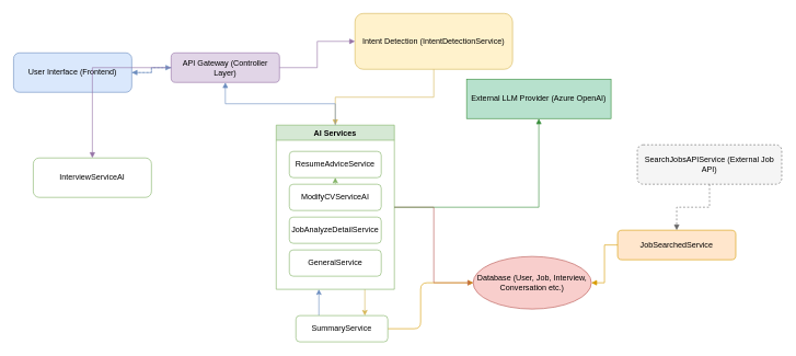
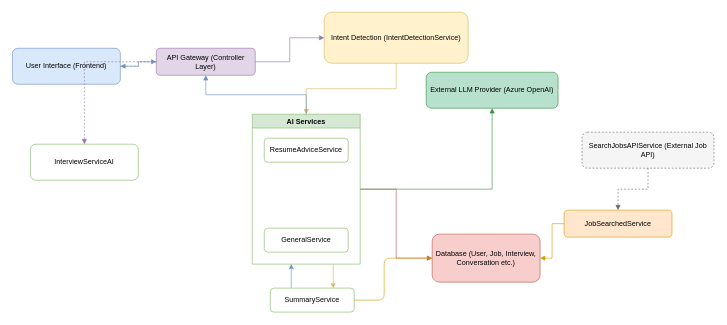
  <mxCell id="0" />
  <mxCell id="1" parent="0" />
  <mxCell id="2" value="User Interface (Frontend)" style="rounded=1;whiteSpace=wrap;html=1;fillColor=#dae8fc;strokeColor=#6c8ebf;" parent="1" vertex="1"><mxGeometry x="20" y="80" width="180" height="60" as="geometry" /></mxCell>
  <mxCell id="3" value="API Gateway (Controller Layer)" style="rounded=1;whiteSpace=wrap;html=1;fillColor=#e1d5e7;strokeColor=#9673a6;" parent="1" vertex="1"><mxGeometry x="260" y="80" width="165" height="45" as="geometry" /></mxCell>
  <mxCell id="4" value="Intent Detection (IntentDetectionService)" style="rounded=1;whiteSpace=wrap;html=1;fillColor=#fff2cc;strokeColor=#d6b656;" parent="1" vertex="1"><mxGeometry x="540" y="20" width="240" height="85" as="geometry" /></mxCell>
  <mxCell id="5" style="edgeStyle=none;html=1;exitX=0.75;exitY=1;exitDx=0;exitDy=0;entryX=0.75;entryY=0;entryDx=0;entryDy=0;fillColor=#fff2cc;strokeColor=#d6b656;" parent="1" source="6" target="29" edge="1"><mxGeometry relative="1" as="geometry" /></mxCell>
  <mxCell id="6" value="AI Services" style="swimlane;whiteSpace=wrap;html=1;fillColor=#d5e8d4;strokeColor=#82b366;" parent="1" vertex="1"><mxGeometry x="420" y="190" width="180" height="250" as="geometry" /></mxCell>
  <mxCell id="7" value="ResumeAdviceService" style="rounded=1;whiteSpace=wrap;html=1;fillColor=#ffffff;strokeColor=#82b366;" parent="6" vertex="1"><mxGeometry x="20" y="40" width="140" height="40" as="geometry" /></mxCell>
- <mxCell id="8" value="JobAnalyzeDetailService" style="rounded=1;whiteSpace=wrap;html=1;fillColor=#ffffff;strokeColor=#82b366;" parent="6" vertex="1"><mxGeometry x="20" y="140" width="140" height="40" as="geometry" /></mxCell>
  <mxCell id="9" value="GeneralService" style="rounded=1;whiteSpace=wrap;html=1;fillColor=#ffffff;strokeColor=#82b366;" parent="6" vertex="1"><mxGeometry x="20" y="190" width="140" height="40" as="geometry" /></mxCell>
- <mxCell id="10" value="ModifyCVServiceAI" style="rounded=1;whiteSpace=wrap;html=1;fillColor=#ffffff;strokeColor=#82b366;" parent="6" vertex="1"><mxGeometry x="20" y="90" width="140" height="40" as="geometry" /></mxCell>
- <mxCell id="11" style="edgeStyle=none;html=1;exitX=0.5;exitY=0;exitDx=0;exitDy=0;entryX=0.5;entryY=1;entryDx=0;entryDy=0;fillColor=#ffffff;strokeColor=#82b366;" parent="6" source="10" target="7" edge="1"><mxGeometry relative="1" as="geometry" /></mxCell>
  <mxCell id="12" value="InterviewServiceAI" style="rounded=1;whiteSpace=wrap;html=1;fillColor=#ffffff;strokeColor=#82b366;" parent="1" vertex="1"><mxGeometry x="50" y="240" width="180" height="60" as="geometry" /></mxCell>
  <mxCell id="13" value="JobSearchedService" style="rounded=1;whiteSpace=wrap;html=1;fillColor=#ffe6cc;strokeColor=#d79b00;" parent="1" vertex="1"><mxGeometry x="940" y="350" width="180" height="45" as="geometry" /></mxCell>
  <mxCell id="14" value="SearchJobsAPIService (External Job API)" style="rounded=1;whiteSpace=wrap;html=1;fillColor=#f5f5f5;strokeColor=#666666;dashed=1;" parent="1" vertex="1"><mxGeometry x="970" y="220" width="220" height="60" as="geometry" /></mxCell>
- <mxCell id="15" value="Database (User, Job, Interview, Conversation etc.)" style="ellipse;whiteSpace=wrap;html=1;fillColor=#f8cecc;strokeColor=#b85450;" parent="1" vertex="1"><mxGeometry x="720" y="390" width="180" height="80" as="geometry" /></mxCell>
- <mxCell id="16" value="External LLM Provider (Azure OpenAI)" style="whiteSpace=wrap;html=1;fillColor=#b7e1cd;strokeColor=#388e3c;rounded=0;" parent="1" vertex="1"><mxGeometry x="710" y="120" width="220" height="60" as="geometry" /></mxCell>
+ <mxCell id="15" value="Database (User, Job, Interview, Conversation etc.)" style="whiteSpace=wrap;html=1;fillColor=#f8cecc;strokeColor=#b85450;rounded=1;" parent="1" vertex="1"><mxGeometry x="720" y="390" width="180" height="80" as="geometry" /></mxCell>
+ <mxCell id="16" value="External LLM Provider (Azure OpenAI)" style="rounded=1;whiteSpace=wrap;html=1;fillColor=#b7e1cd;strokeColor=#388e3c;" parent="1" vertex="1"><mxGeometry x="710" y="120" width="220" height="60" as="geometry" /></mxCell>
  <mxCell id="17" style="edgeStyle=orthogonalEdgeStyle;rounded=0;orthogonalLoop=1;jettySize=auto;html=1;endArrow=block;endFill=1;strokeColor=#6c8ebf;" parent="1" source="2" target="3" edge="1"><mxGeometry relative="1" as="geometry" /></mxCell>
  <mxCell id="18" style="edgeStyle=orthogonalEdgeStyle;rounded=0;orthogonalLoop=1;jettySize=auto;html=1;endArrow=block;endFill=1;strokeColor=#9673a6;" parent="1" source="3" target="4" edge="1"><mxGeometry relative="1" as="geometry" /></mxCell>
  <mxCell id="19" style="edgeStyle=orthogonalEdgeStyle;rounded=0;orthogonalLoop=1;jettySize=auto;html=1;endArrow=block;endFill=1;strokeColor=#d6b656;" parent="1" source="4" target="6" edge="1"><mxGeometry relative="1" as="geometry" /></mxCell>
  <mxCell id="20" style="edgeStyle=orthogonalEdgeStyle;rounded=0;orthogonalLoop=1;jettySize=auto;html=1;endArrow=block;endFill=1;strokeColor=#b85450;" parent="1" source="6" target="15" edge="1"><mxGeometry relative="1" as="geometry" /></mxCell>
  <mxCell id="21" style="edgeStyle=orthogonalEdgeStyle;rounded=0;orthogonalLoop=1;jettySize=auto;html=1;endArrow=block;endFill=1;strokeColor=#388e3c;" parent="1" source="6" target="16" edge="1"><mxGeometry relative="1" as="geometry" /></mxCell>
  <mxCell id="22" style="edgeStyle=orthogonalEdgeStyle;rounded=0;orthogonalLoop=1;jettySize=auto;html=1;endArrow=block;endFill=1;strokeColor=#6c8ebf;" parent="1" source="6" target="3" edge="1"><mxGeometry relative="1" as="geometry" /></mxCell>
  <mxCell id="23" style="edgeStyle=orthogonalEdgeStyle;rounded=0;orthogonalLoop=1;jettySize=auto;html=1;endArrow=block;endFill=1;strokeColor=#6c8ebf;dashed=1;" parent="1" source="3" target="2" edge="1"><mxGeometry relative="1" as="geometry" /></mxCell>
- <mxCell id="24" style="edgeStyle=orthogonalEdgeStyle;rounded=0;orthogonalLoop=1;jettySize=auto;html=1;endArrow=block;endFill=1;strokeColor=#9673a6;" parent="1" source="3" target="12" edge="1"><mxGeometry relative="1" as="geometry" /></mxCell>
+ <mxCell id="24" style="edgeStyle=orthogonalEdgeStyle;rounded=0;orthogonalLoop=1;jettySize=auto;html=1;endArrow=block;endFill=1;strokeColor=#9673a6;dashed=1;" parent="1" source="3" target="12" edge="1"><mxGeometry relative="1" as="geometry" /></mxCell>
  <mxCell id="25" style="edgeStyle=orthogonalEdgeStyle;rounded=0;orthogonalLoop=1;jettySize=auto;html=1;endArrow=block;endFill=1;strokeColor=#d79b00;" parent="1" source="13" target="15" edge="1"><mxGeometry relative="1" as="geometry" /></mxCell>
  <mxCell id="26" style="edgeStyle=orthogonalEdgeStyle;rounded=0;orthogonalLoop=1;jettySize=auto;html=1;endArrow=block;endFill=1;strokeColor=#666666;dashed=1;" parent="1" source="14" target="13" edge="1"><mxGeometry relative="1" as="geometry" /></mxCell>
  <mxCell id="27" style="edgeStyle=none;html=1;exitX=1;exitY=0.5;exitDx=0;exitDy=0;fillColor=#ffe6cc;strokeColor=#d79b00;endArrow=open;" parent="1" source="29" target="15" edge="1"><mxGeometry relative="1" as="geometry"><Array as="points"><mxPoint x="640" y="500" /><mxPoint x="640" y="430" /></Array></mxGeometry></mxCell>
  <mxCell id="28" style="edgeStyle=none;html=1;exitX=0.25;exitY=0;exitDx=0;exitDy=0;fillColor=#dae8fc;strokeColor=#6c8ebf;" parent="1" source="29" edge="1"><mxGeometry relative="1" as="geometry"><mxPoint x="485" y="440" as="targetPoint" /></mxGeometry></mxCell>
  <mxCell id="29" value="SummaryService" style="rounded=1;whiteSpace=wrap;html=1;fillColor=#ffffff;strokeColor=#82b366;" parent="1" vertex="1"><mxGeometry x="450" y="480" width="140" height="40" as="geometry" /></mxCell>
